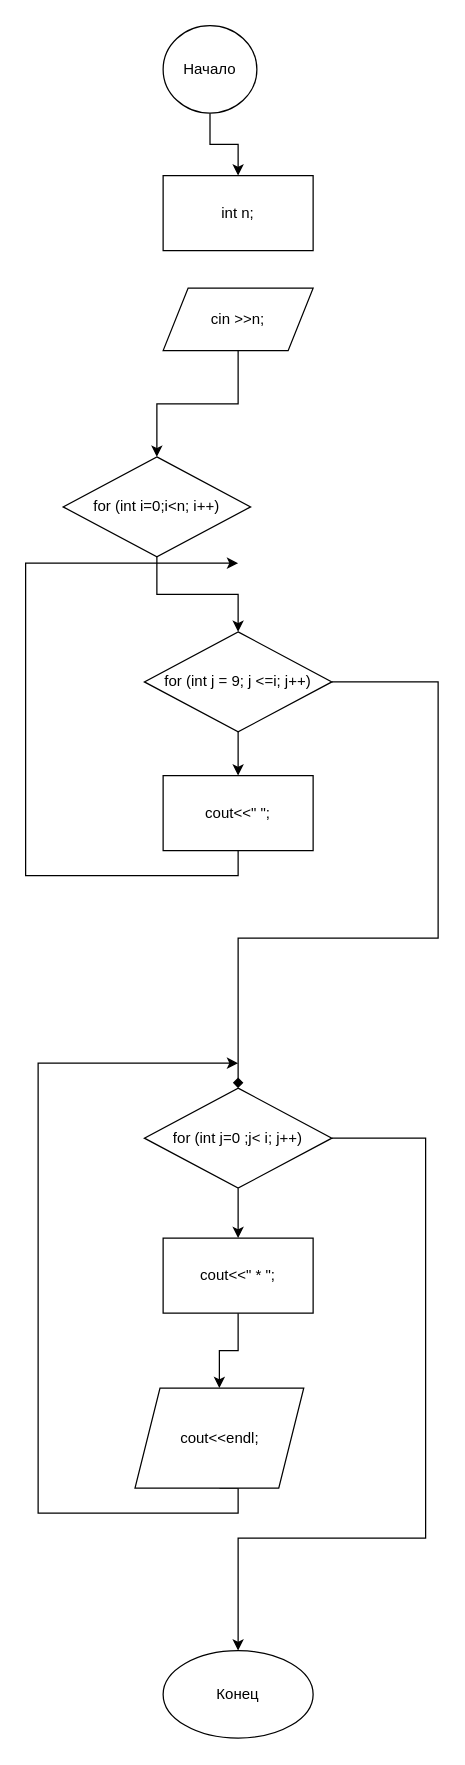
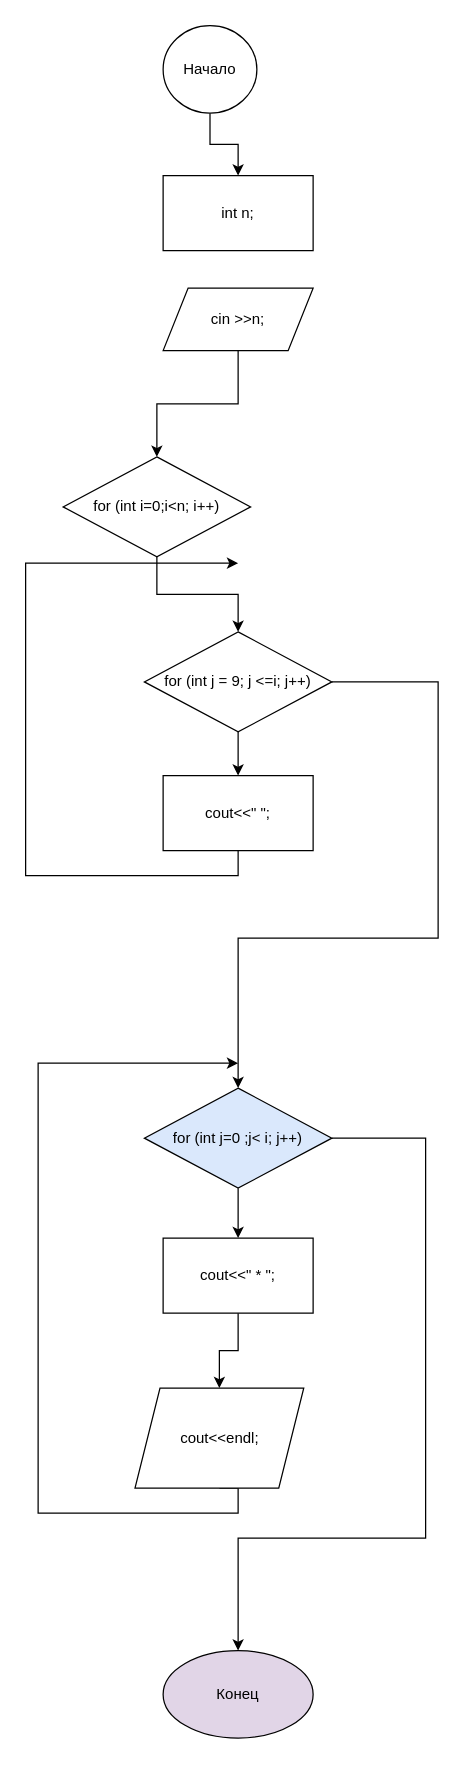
  <mxCell id="0" />
  <mxCell id="1" parent="0" />
  <mxCell id="2" style="edgeStyle=orthogonalEdgeStyle;rounded=0;orthogonalLoop=1;jettySize=auto;html=1;exitX=0.5;exitY=1;exitDx=0;exitDy=0;entryX=0.5;entryY=0;entryDx=0;entryDy=0;" edge="1" parent="1" source="3" target="9"><mxGeometry relative="1" as="geometry" /></mxCell>
  <mxCell id="3" value="cin &amp;gt;&amp;gt;n;" style="shape=parallelogram;perimeter=parallelogramPerimeter;whiteSpace=wrap;html=1;fixedSize=1;" vertex="1" parent="1"><mxGeometry x="130" y="230" width="120" height="50" as="geometry" /></mxCell>
  <mxCell id="4" style="edgeStyle=orthogonalEdgeStyle;rounded=0;orthogonalLoop=1;jettySize=auto;html=1;exitX=0.5;exitY=1;exitDx=0;exitDy=0;entryX=0.5;entryY=0;entryDx=0;entryDy=0;" edge="1" parent="1" source="5" target="7"><mxGeometry relative="1" as="geometry" /></mxCell>
  <mxCell id="5" value="Начало" style="ellipse;whiteSpace=wrap;html=1;" vertex="1" parent="1"><mxGeometry x="130" y="20" width="75" height="70" as="geometry" /></mxCell>
- <mxCell id="6" value="Конец" style="ellipse;whiteSpace=wrap;html=1;" vertex="1" parent="1"><mxGeometry x="130" y="1320" width="120" height="70" as="geometry" /></mxCell>
+ <mxCell id="6" value="Конец" style="ellipse;whiteSpace=wrap;html=1;fillColor=#e1d5e7;" vertex="1" parent="1"><mxGeometry x="130" y="1320" width="120" height="70" as="geometry" /></mxCell>
  <mxCell id="7" value="&lt;div&gt;int n;&lt;/div&gt;" style="rounded=0;whiteSpace=wrap;html=1;" vertex="1" parent="1"><mxGeometry x="130" y="140" width="120" height="60" as="geometry" /></mxCell>
  <mxCell id="8" style="edgeStyle=orthogonalEdgeStyle;rounded=0;orthogonalLoop=1;jettySize=auto;html=1;exitX=0.5;exitY=1;exitDx=0;exitDy=0;entryX=0.5;entryY=0;entryDx=0;entryDy=0;" edge="1" parent="1" source="9" target="12"><mxGeometry relative="1" as="geometry" /></mxCell>
  <mxCell id="9" value="for (int i=0;i&amp;lt;n; i++)" style="rhombus;whiteSpace=wrap;html=1;" vertex="1" parent="1"><mxGeometry x="50" y="365" width="150" height="80" as="geometry" /></mxCell>
  <mxCell id="10" style="edgeStyle=orthogonalEdgeStyle;rounded=0;orthogonalLoop=1;jettySize=auto;html=1;exitX=0.5;exitY=1;exitDx=0;exitDy=0;entryX=0.5;entryY=0;entryDx=0;entryDy=0;" edge="1" parent="1" source="12" target="14"><mxGeometry relative="1" as="geometry" /></mxCell>
- <mxCell id="11" style="edgeStyle=orthogonalEdgeStyle;rounded=0;orthogonalLoop=1;jettySize=auto;html=1;exitX=1;exitY=0.5;exitDx=0;exitDy=0;entryX=0.5;entryY=0;entryDx=0;entryDy=0;endArrow=diamond;" edge="1" parent="1" source="12" target="19"><mxGeometry relative="1" as="geometry"><mxPoint x="170" y="830" as="targetPoint" /><Array as="points"><mxPoint x="350" y="545" /><mxPoint x="350" y="750" /><mxPoint x="190" y="750" /></Array></mxGeometry></mxCell>
+ <mxCell id="11" style="edgeStyle=orthogonalEdgeStyle;rounded=0;orthogonalLoop=1;jettySize=auto;html=1;exitX=1;exitY=0.5;exitDx=0;exitDy=0;entryX=0.5;entryY=0;entryDx=0;entryDy=0;" edge="1" parent="1" source="12" target="19"><mxGeometry relative="1" as="geometry"><mxPoint x="170" y="830" as="targetPoint" /><Array as="points"><mxPoint x="350" y="545" /><mxPoint x="350" y="750" /><mxPoint x="190" y="750" /></Array></mxGeometry></mxCell>
  <mxCell id="12" value="for (int j = 9; j &amp;lt;=i; j++)" style="rhombus;whiteSpace=wrap;html=1;" vertex="1" parent="1"><mxGeometry x="115" y="505" width="150" height="80" as="geometry" /></mxCell>
  <mxCell id="13" style="edgeStyle=orthogonalEdgeStyle;rounded=0;orthogonalLoop=1;jettySize=auto;html=1;exitX=0.5;exitY=1;exitDx=0;exitDy=0;" edge="1" parent="1" source="14"><mxGeometry relative="1" as="geometry"><mxPoint x="190" y="450" as="targetPoint" /><Array as="points"><mxPoint x="190" y="700" /><mxPoint x="20" y="700" /><mxPoint x="20" y="450" /></Array></mxGeometry></mxCell>
  <mxCell id="14" value="cout&amp;lt;&amp;lt;&quot; &quot;;" style="rounded=0;whiteSpace=wrap;html=1;" vertex="1" parent="1"><mxGeometry x="130" y="620" width="120" height="60" as="geometry" /></mxCell>
  <mxCell id="15" style="edgeStyle=orthogonalEdgeStyle;rounded=0;orthogonalLoop=1;jettySize=auto;html=1;exitX=0.5;exitY=1;exitDx=0;exitDy=0;" edge="1" parent="1" source="16"><mxGeometry relative="1" as="geometry"><mxPoint x="190" y="850" as="targetPoint" /><mxPoint x="190" y="1320" as="sourcePoint" /><Array as="points"><mxPoint x="190" y="1210" /><mxPoint x="30" y="1210" /><mxPoint x="30" y="850" /></Array></mxGeometry></mxCell>
  <mxCell id="16" value="cout&amp;lt;&amp;lt;endl;" style="shape=parallelogram;perimeter=parallelogramPerimeter;whiteSpace=wrap;html=1;fixedSize=1;" vertex="1" parent="1"><mxGeometry x="107.5" y="1110" width="135" height="80" as="geometry" /></mxCell>
  <mxCell id="17" style="edgeStyle=orthogonalEdgeStyle;rounded=0;orthogonalLoop=1;jettySize=auto;html=1;exitX=0.5;exitY=1;exitDx=0;exitDy=0;entryX=0.5;entryY=0;entryDx=0;entryDy=0;" edge="1" parent="1" source="19" target="21"><mxGeometry relative="1" as="geometry" /></mxCell>
  <mxCell id="18" style="edgeStyle=orthogonalEdgeStyle;rounded=0;orthogonalLoop=1;jettySize=auto;html=1;exitX=1;exitY=0.5;exitDx=0;exitDy=0;" edge="1" parent="1" source="19"><mxGeometry relative="1" as="geometry"><mxPoint x="190" y="1320" as="targetPoint" /><Array as="points"><mxPoint x="340" y="910" /><mxPoint x="340" y="1230" /><mxPoint x="190" y="1230" /></Array></mxGeometry></mxCell>
- <mxCell id="19" value="for (int j=0 ;j&amp;lt; i; j++)" style="rhombus;whiteSpace=wrap;html=1;" vertex="1" parent="1"><mxGeometry x="115" y="870" width="150" height="80" as="geometry" /></mxCell>
+ <mxCell id="19" value="for (int j=0 ;j&amp;lt; i; j++)" style="rhombus;whiteSpace=wrap;html=1;fillColor=#dae8fc;" vertex="1" parent="1"><mxGeometry x="115" y="870" width="150" height="80" as="geometry" /></mxCell>
  <mxCell id="20" style="edgeStyle=orthogonalEdgeStyle;rounded=0;orthogonalLoop=1;jettySize=auto;html=1;exitX=0.5;exitY=1;exitDx=0;exitDy=0;entryX=0.5;entryY=0;entryDx=0;entryDy=0;" edge="1" parent="1" source="21" target="16"><mxGeometry relative="1" as="geometry" /></mxCell>
  <mxCell id="21" value="cout&amp;lt;&amp;lt;&quot; * &quot;;" style="rounded=0;whiteSpace=wrap;html=1;" vertex="1" parent="1"><mxGeometry x="130" y="990" width="120" height="60" as="geometry" /></mxCell>
